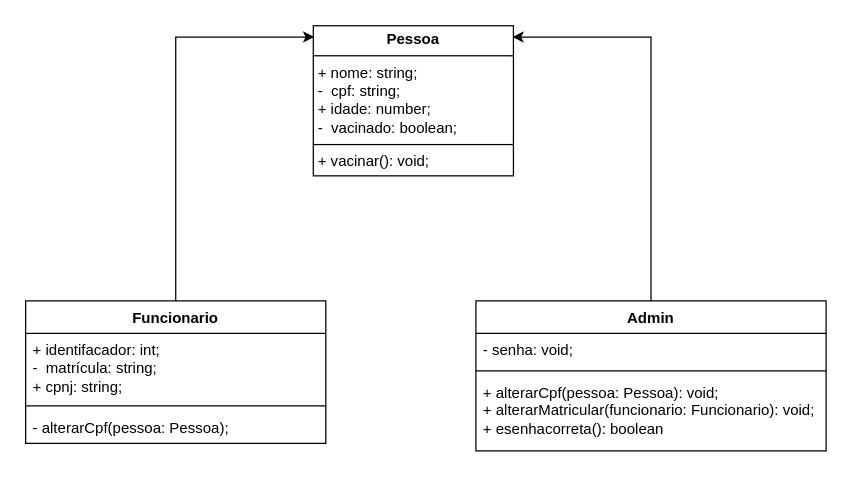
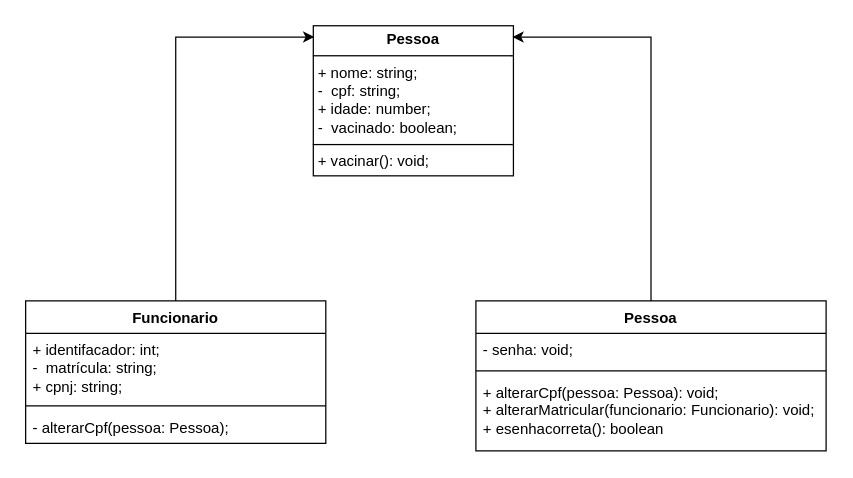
  <mxCell id="0" />
  <mxCell id="1" parent="0" />
  <mxCell id="2" value="Funcionario" style="swimlane;fontStyle=1;align=center;verticalAlign=top;childLayout=stackLayout;horizontal=1;startSize=26;horizontalStack=0;resizeParent=1;resizeParentMax=0;resizeLast=0;collapsible=1;marginBottom=0;whiteSpace=wrap;html=1;" parent="1" vertex="1"><mxGeometry x="20" y="240" width="240" height="114" as="geometry" /></mxCell>
  <mxCell id="3" value="&lt;div&gt;&lt;font style=&quot;vertical-align: inherit;&quot;&gt;&lt;font style=&quot;vertical-align: inherit;&quot;&gt;+ identifacador: int;&lt;/font&gt;&lt;/font&gt;&lt;/div&gt;&lt;font style=&quot;vertical-align: inherit;&quot;&gt;&lt;font style=&quot;vertical-align: inherit;&quot;&gt;-&amp;nbsp; matrícula: string;&lt;/font&gt;&lt;/font&gt;&lt;div&gt;&lt;font style=&quot;vertical-align: inherit;&quot;&gt;&lt;font style=&quot;vertical-align: inherit;&quot;&gt;+ cpnj: string;&lt;/font&gt;&lt;/font&gt;&lt;/div&gt;&lt;div&gt;&lt;font style=&quot;vertical-align: inherit;&quot;&gt;&lt;font style=&quot;vertical-align: inherit;&quot;&gt;&lt;br&gt;&lt;/font&gt;&lt;/font&gt;&lt;/div&gt;" style="text;strokeColor=none;fillColor=none;align=left;verticalAlign=top;spacingLeft=4;spacingRight=4;overflow=hidden;rotatable=0;points=[[0,0.5],[1,0.5]];portConstraint=eastwest;whiteSpace=wrap;html=1;" parent="2" vertex="1"><mxGeometry y="26" width="240" height="54" as="geometry" /></mxCell>
  <mxCell id="4" value="" style="line;strokeWidth=1;fillColor=none;align=left;verticalAlign=middle;spacingTop=-1;spacingLeft=3;spacingRight=3;rotatable=0;labelPosition=right;points=[];portConstraint=eastwest;strokeColor=inherit;" parent="2" vertex="1"><mxGeometry y="80" width="240" height="8" as="geometry" /></mxCell>
  <mxCell id="5" value="&lt;font style=&quot;vertical-align: inherit;&quot;&gt;&lt;font style=&quot;vertical-align: inherit;&quot;&gt;- alterarCpf(pessoa: Pessoa);&lt;/font&gt;&lt;/font&gt;" style="text;strokeColor=none;fillColor=none;align=left;verticalAlign=top;spacingLeft=4;spacingRight=4;overflow=hidden;rotatable=0;points=[[0,0.5],[1,0.5]];portConstraint=eastwest;whiteSpace=wrap;html=1;" parent="2" vertex="1"><mxGeometry y="88" width="240" height="26" as="geometry" /></mxCell>
- <mxCell id="6" value="&lt;font style=&quot;vertical-align: inherit;&quot;&gt;&lt;font style=&quot;vertical-align: inherit;&quot;&gt;Admin&lt;/font&gt;&lt;/font&gt;" style="swimlane;fontStyle=1;align=center;verticalAlign=top;childLayout=stackLayout;horizontal=1;startSize=26;horizontalStack=0;resizeParent=1;resizeParentMax=0;resizeLast=0;collapsible=1;marginBottom=0;whiteSpace=wrap;html=1;" parent="1" vertex="1"><mxGeometry x="380" y="240" width="280" height="120" as="geometry" /></mxCell>
+ <mxCell id="6" value="&lt;font style=&quot;vertical-align: inherit;&quot;&gt;&lt;font style=&quot;vertical-align: inherit;&quot;&gt;Pessoa&lt;/font&gt;&lt;/font&gt;" style="swimlane;fontStyle=1;align=center;verticalAlign=top;childLayout=stackLayout;horizontal=1;startSize=26;horizontalStack=0;resizeParent=1;resizeParentMax=0;resizeLast=0;collapsible=1;marginBottom=0;whiteSpace=wrap;html=1;" parent="1" vertex="1"><mxGeometry x="380" y="240" width="280" height="120" as="geometry" /></mxCell>
  <mxCell id="7" value="&lt;font style=&quot;vertical-align: inherit;&quot;&gt;&lt;font style=&quot;vertical-align: inherit;&quot;&gt;&lt;font style=&quot;vertical-align: inherit;&quot;&gt;&lt;font style=&quot;vertical-align: inherit;&quot;&gt;- senha: void;&lt;/font&gt;&lt;/font&gt;&lt;/font&gt;&lt;/font&gt;" style="text;strokeColor=none;fillColor=none;align=left;verticalAlign=top;spacingLeft=4;spacingRight=4;overflow=hidden;rotatable=0;points=[[0,0.5],[1,0.5]];portConstraint=eastwest;whiteSpace=wrap;html=1;" parent="6" vertex="1"><mxGeometry y="26" width="280" height="26" as="geometry" /></mxCell>
  <mxCell id="8" value="" style="line;strokeWidth=1;fillColor=none;align=left;verticalAlign=middle;spacingTop=-1;spacingLeft=3;spacingRight=3;rotatable=0;labelPosition=right;points=[];portConstraint=eastwest;strokeColor=inherit;" parent="6" vertex="1"><mxGeometry y="52" width="280" height="8" as="geometry" /></mxCell>
  <mxCell id="9" value="&lt;font style=&quot;vertical-align: inherit;&quot;&gt;&lt;font style=&quot;vertical-align: inherit;&quot;&gt;&lt;font style=&quot;vertical-align: inherit;&quot;&gt;&lt;font style=&quot;vertical-align: inherit;&quot;&gt;&lt;font style=&quot;vertical-align: inherit;&quot;&gt;&lt;font style=&quot;vertical-align: inherit;&quot;&gt;&lt;font style=&quot;vertical-align: inherit;&quot;&gt;&lt;font style=&quot;vertical-align: inherit;&quot;&gt;&lt;font style=&quot;vertical-align: inherit;&quot;&gt;&lt;font style=&quot;vertical-align: inherit;&quot;&gt;+ alterarCpf(pessoa: Pessoa): void;&lt;/font&gt;&lt;/font&gt;&lt;/font&gt;&lt;/font&gt;&lt;/font&gt;&lt;/font&gt;&lt;/font&gt;&lt;/font&gt;&lt;/font&gt;&lt;/font&gt;&lt;div&gt;&lt;font style=&quot;vertical-align: inherit;&quot;&gt;&lt;font style=&quot;vertical-align: inherit;&quot;&gt;&lt;font style=&quot;vertical-align: inherit;&quot;&gt;&lt;font style=&quot;vertical-align: inherit;&quot;&gt;&lt;font style=&quot;vertical-align: inherit;&quot;&gt;&lt;font style=&quot;vertical-align: inherit;&quot;&gt;&lt;font style=&quot;vertical-align: inherit;&quot;&gt;&lt;font style=&quot;vertical-align: inherit;&quot;&gt;&lt;font style=&quot;vertical-align: inherit;&quot;&gt;&lt;font style=&quot;vertical-align: inherit;&quot;&gt;&lt;font style=&quot;vertical-align: inherit;&quot;&gt;&lt;font style=&quot;vertical-align: inherit;&quot;&gt;+ alterarMatricular(funcionario: Funcionario): void;&lt;/font&gt;&lt;/font&gt;&lt;/font&gt;&lt;/font&gt;&lt;/font&gt;&lt;/font&gt;&lt;/font&gt;&lt;/font&gt;&lt;/font&gt;&lt;/font&gt;&lt;/font&gt;&lt;/font&gt;&lt;/div&gt;&lt;div&gt;&lt;font style=&quot;vertical-align: inherit;&quot;&gt;&lt;font style=&quot;vertical-align: inherit;&quot;&gt;&lt;font style=&quot;vertical-align: inherit;&quot;&gt;&lt;font style=&quot;vertical-align: inherit;&quot;&gt;&lt;font style=&quot;vertical-align: inherit;&quot;&gt;&lt;font style=&quot;vertical-align: inherit;&quot;&gt;&lt;font style=&quot;vertical-align: inherit;&quot;&gt;&lt;font style=&quot;vertical-align: inherit;&quot;&gt;&lt;font style=&quot;vertical-align: inherit;&quot;&gt;&lt;font style=&quot;vertical-align: inherit;&quot;&gt;&lt;font style=&quot;vertical-align: inherit;&quot;&gt;&lt;font style=&quot;vertical-align: inherit;&quot;&gt;+ esenhacorreta(): boolean&lt;/font&gt;&lt;/font&gt;&lt;/font&gt;&lt;/font&gt;&lt;/font&gt;&lt;/font&gt;&lt;/font&gt;&lt;/font&gt;&lt;/font&gt;&lt;/font&gt;&lt;/font&gt;&lt;/font&gt;&lt;/div&gt;" style="text;strokeColor=none;fillColor=none;align=left;verticalAlign=top;spacingLeft=4;spacingRight=4;overflow=hidden;rotatable=0;points=[[0,0.5],[1,0.5]];portConstraint=eastwest;whiteSpace=wrap;html=1;" parent="6" vertex="1"><mxGeometry y="60" width="280" height="60" as="geometry" /></mxCell>
  <mxCell id="10" value="&lt;p style=&quot;margin:0px;margin-top:4px;text-align:center;&quot;&gt;&lt;b&gt;Pessoa&lt;/b&gt;&lt;/p&gt;&lt;hr size=&quot;1&quot; style=&quot;border-style:solid;&quot;&gt;&lt;p style=&quot;margin:0px;margin-left:4px;&quot;&gt;+ nome: string;&lt;/p&gt;&lt;p style=&quot;margin:0px;margin-left:4px;&quot;&gt;-&amp;nbsp; cpf: string;&lt;/p&gt;&lt;p style=&quot;margin:0px;margin-left:4px;&quot;&gt;+ idade: number;&lt;/p&gt;&lt;p style=&quot;margin:0px;margin-left:4px;&quot;&gt;-&amp;nbsp; vacinado: boolean;&lt;/p&gt;&lt;hr size=&quot;1&quot; style=&quot;border-style:solid;&quot;&gt;&lt;p style=&quot;margin:0px;margin-left:4px;&quot;&gt;+ vacinar(): void;&lt;/p&gt;" style="verticalAlign=top;align=left;overflow=fill;html=1;whiteSpace=wrap;" vertex="1" parent="1"><mxGeometry x="250" y="20" width="160" height="120" as="geometry" /></mxCell>
  <mxCell id="11" style="edgeStyle=orthogonalEdgeStyle;rounded=0;orthogonalLoop=1;jettySize=auto;html=1;entryX=0.995;entryY=0.075;entryDx=0;entryDy=0;entryPerimeter=0;" edge="1" parent="1" source="6" target="10"><mxGeometry relative="1" as="geometry" /></mxCell>
  <mxCell id="12" style="edgeStyle=orthogonalEdgeStyle;rounded=0;orthogonalLoop=1;jettySize=auto;html=1;entryX=0.005;entryY=0.075;entryDx=0;entryDy=0;entryPerimeter=0;" edge="1" parent="1" source="2" target="10"><mxGeometry relative="1" as="geometry"><mxPoint x="170" y="40" as="targetPoint" /></mxGeometry></mxCell>
